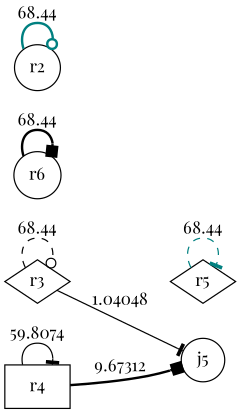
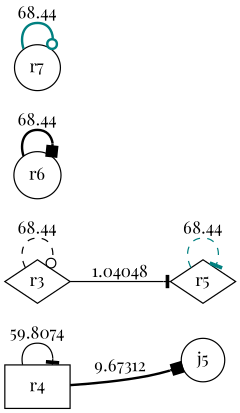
  digraph {
    fontname="Playfair Display"
    rankdir=LR
    node [fontname="Playfair Display" shape=circle]
    edge [arrowhead=tee color=black fontname="Playfair Display" style=bold]
    n1 [label=j5]
    r3 [shape=diamond]
    r4 [shape=box]
    r5 [shape=diamond]
    r6
-   r7 [label=r2]
-   r3 -> n1 [label=1.04048 style=solid]
+   r7
+   r3 -> r5 [label=1.04048 style=solid]
    r3 -> r3 [arrowhead=odot label=68.44 style=dashed]
    r4 -> n1 [arrowhead=box label=9.67312]
    r4 -> r4 [label=59.8074 style=solid]
    r5 -> r5 [color=teal label=68.44 style=dashed]
    r6 -> r6 [arrowhead=box label=68.44]
    r7 -> r7 [arrowhead=odot color=teal label=68.44]
  }
